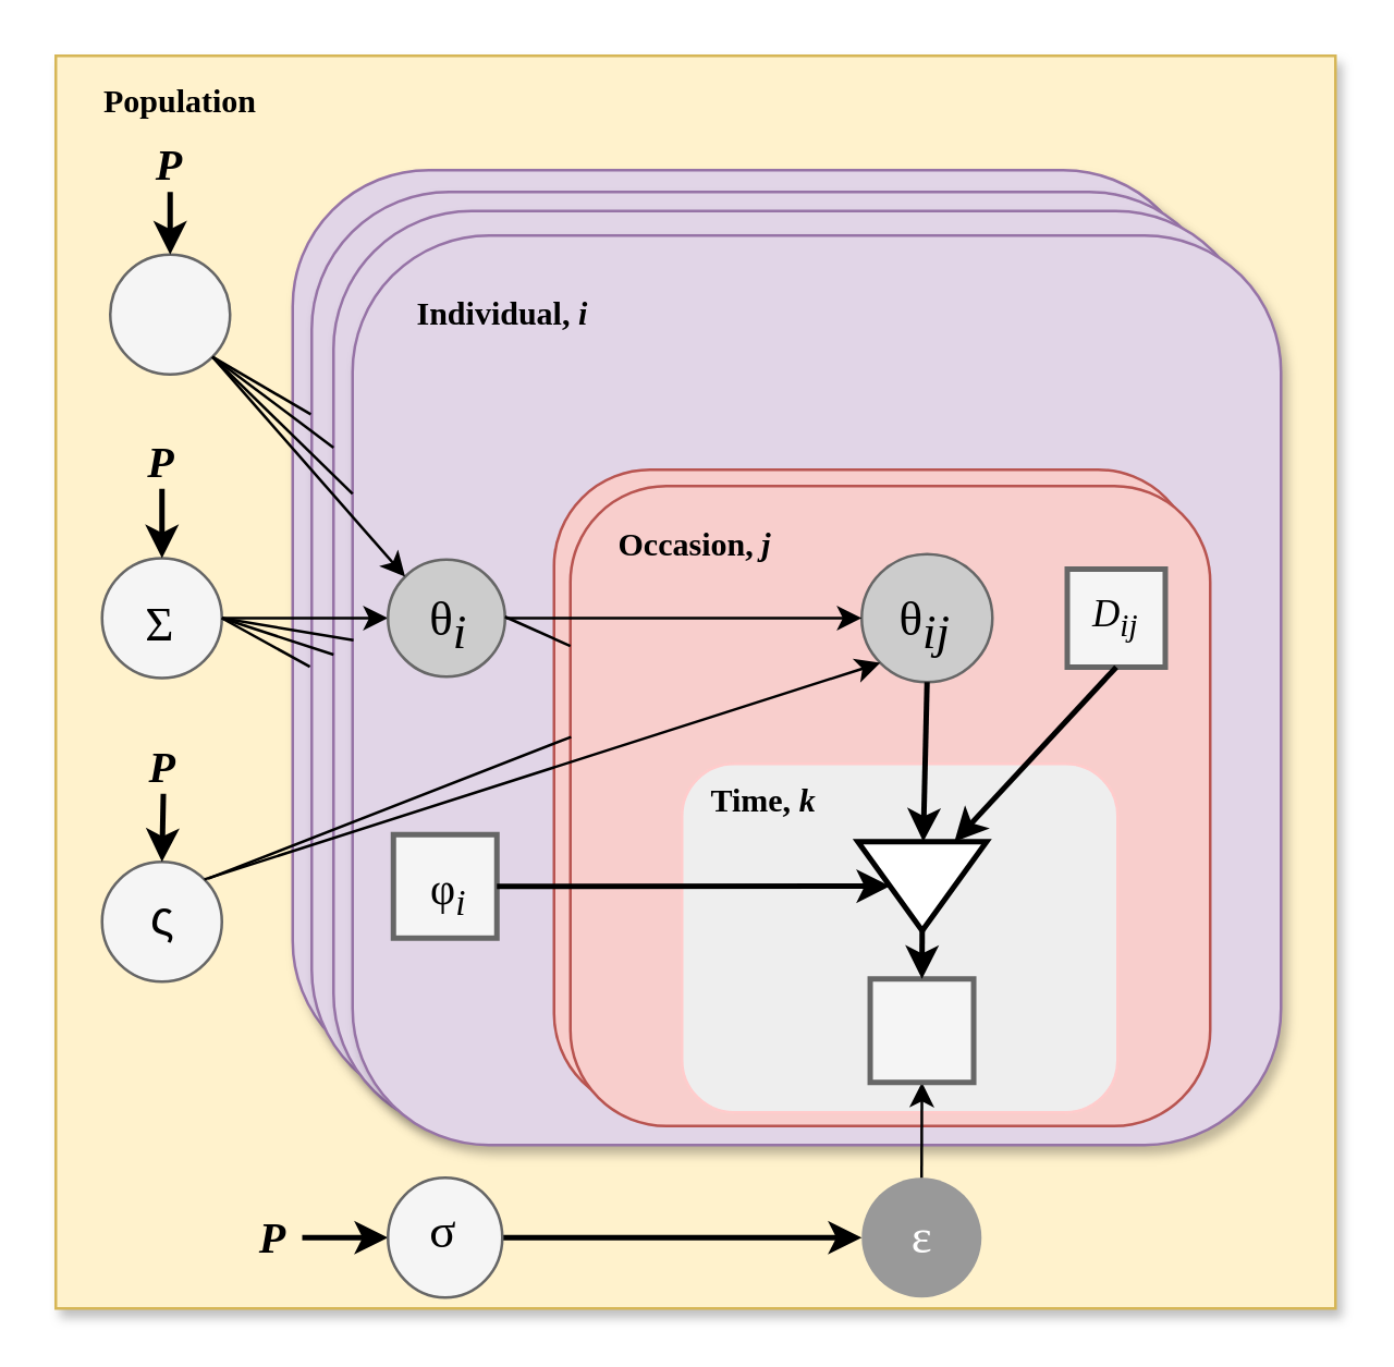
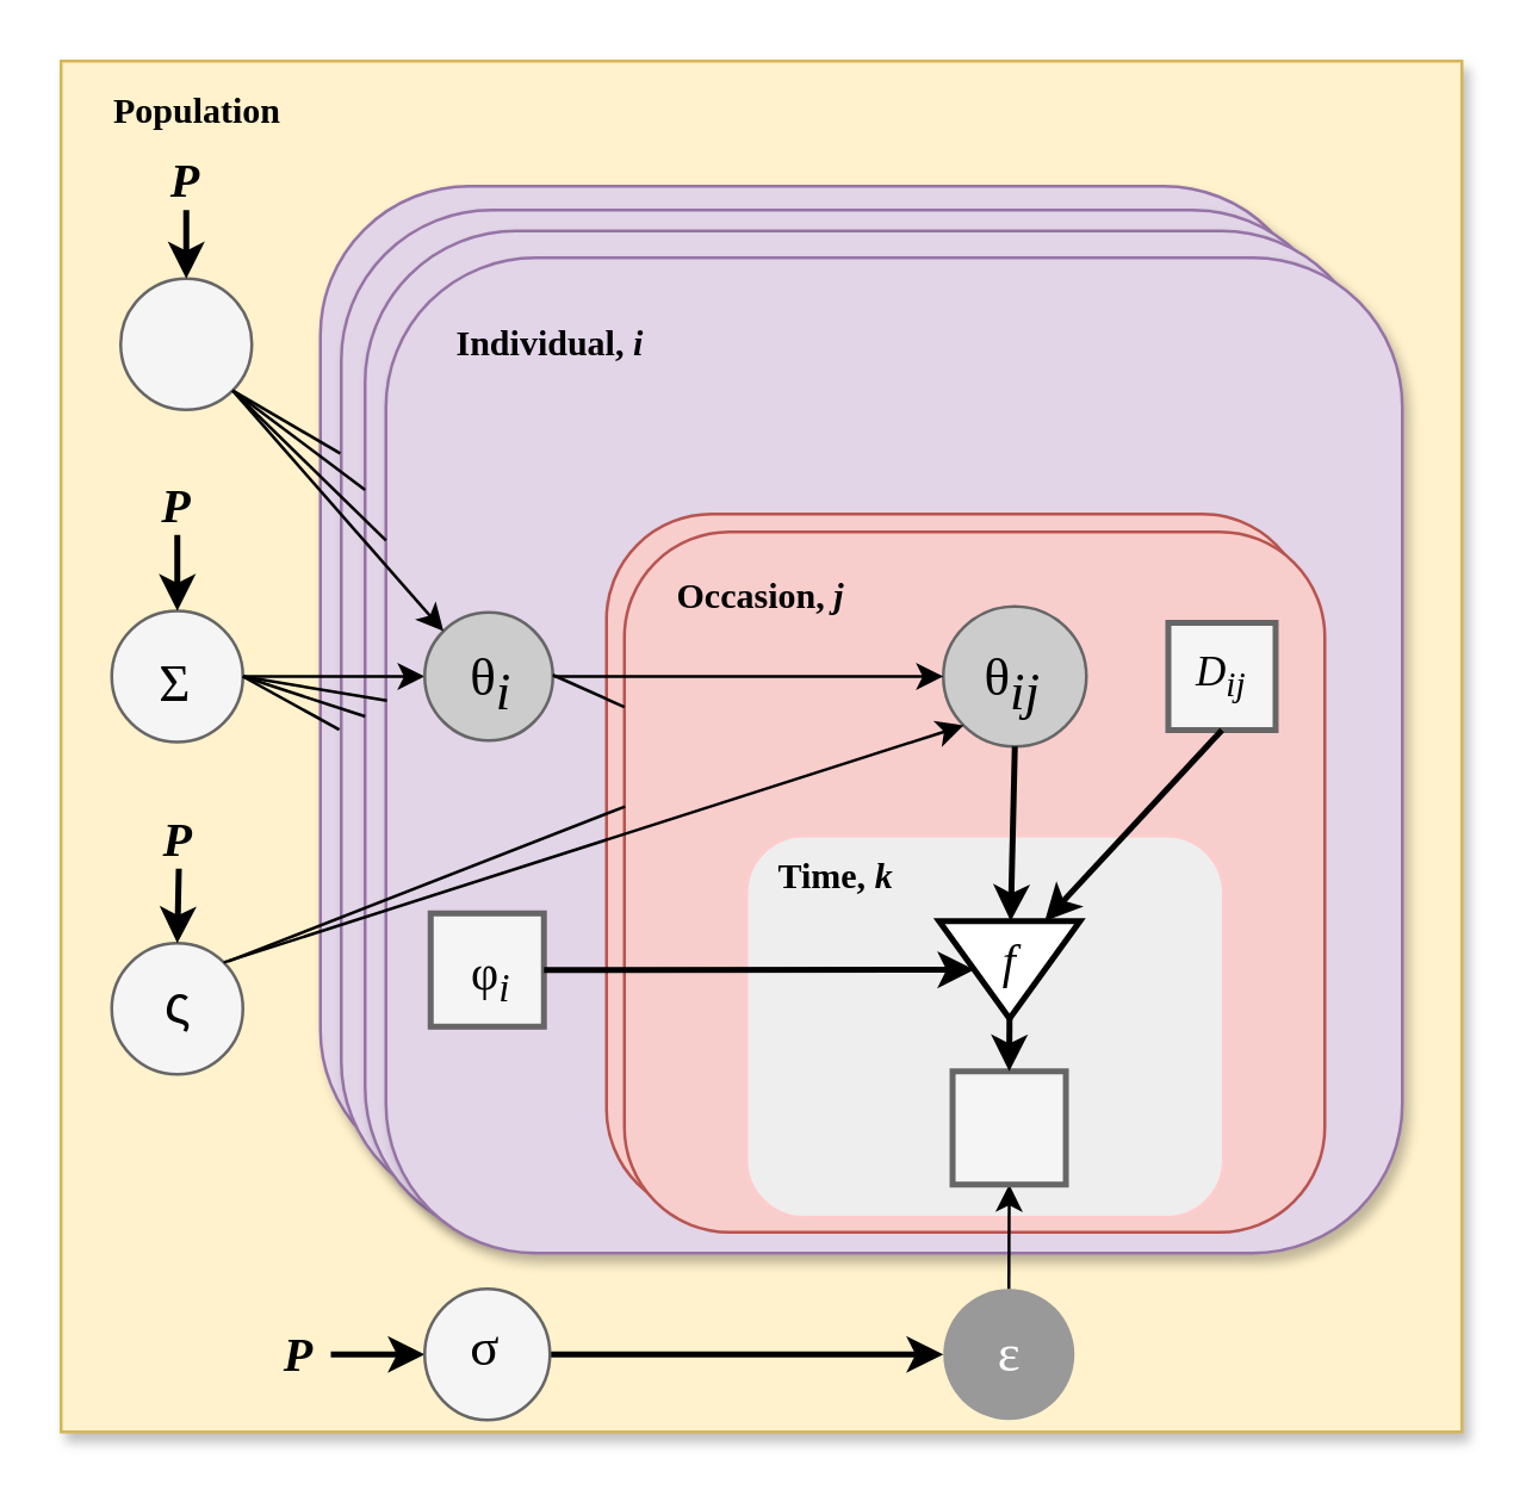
  <mxCell id="0" />
  <mxCell id="1" parent="0" />
  <mxCell id="2" value="" style="whiteSpace=wrap;html=1;shadow=1;fillColor=#fff2cc;strokeColor=#d6b656;" parent="1" vertex="1"><mxGeometry x="20" y="20" width="470" height="460" as="geometry" /></mxCell>
  <mxCell id="3" value="" style="whiteSpace=wrap;html=1;aspect=fixed;rounded=1;shadow=1;fillColor=#e1d5e7;strokeColor=#9673a6;" parent="1" vertex="1"><mxGeometry x="107" y="62" width="333" height="333" as="geometry" /></mxCell>
  <mxCell id="4" value="" style="whiteSpace=wrap;html=1;aspect=fixed;rounded=1;shadow=1;fillColor=#e1d5e7;strokeColor=#9673a6;" parent="1" vertex="1"><mxGeometry x="114" y="70" width="336" height="336" as="geometry" /></mxCell>
  <mxCell id="5" value="" style="whiteSpace=wrap;html=1;aspect=fixed;rounded=1;shadow=1;fillColor=#e1d5e7;strokeColor=#9673a6;" parent="1" vertex="1"><mxGeometry x="122" y="77" width="338" height="338" as="geometry" /></mxCell>
  <mxCell id="6" value="" style="whiteSpace=wrap;html=1;rounded=1;comic=0;glass=0;shadow=1;fillColor=#e1d5e7;strokeColor=#9673a6;" parent="1" vertex="1"><mxGeometry x="129" y="86" width="341" height="334" as="geometry" /></mxCell>
  <mxCell id="7" value="" style="whiteSpace=wrap;html=1;aspect=fixed;rounded=1;fillColor=#f8cecc;strokeColor=#b85450;" parent="1" vertex="1"><mxGeometry x="203" y="172" width="235" height="235" as="geometry" /></mxCell>
  <mxCell id="8" value="" style="whiteSpace=wrap;html=1;aspect=fixed;rounded=1;fillColor=#f8cecc;strokeColor=#b85450;" parent="1" vertex="1"><mxGeometry x="209" y="178" width="235" height="235" as="geometry" /></mxCell>
  <mxCell id="9" style="edgeStyle=orthogonalEdgeStyle;rounded=0;orthogonalLoop=1;jettySize=auto;html=1;exitX=1;exitY=0.5;exitDx=0;exitDy=0;fontFamily=Times New Roman;strokeWidth=1;" parent="1" source="10" target="13" edge="1"><mxGeometry relative="1" as="geometry"><mxPoint x="67" y="226.5" as="sourcePoint" /></mxGeometry></mxCell>
  <mxCell id="10" value="" style="ellipse;whiteSpace=wrap;html=1;aspect=fixed;fillColor=#f5f5f5;strokeColor=#666666;fontColor=#333333;" parent="1" vertex="1"><mxGeometry x="37" y="204.5" width="44" height="44" as="geometry" /></mxCell>
  <mxCell id="11" value="" style="ellipse;whiteSpace=wrap;html=1;aspect=fixed;fillColor=#CCCCCC;strokeColor=#666666;fontColor=#333333;strokeWidth=1;" parent="1" vertex="1"><mxGeometry x="316" y="203" width="48" height="47" as="geometry" /></mxCell>
  <mxCell id="12" style="edgeStyle=orthogonalEdgeStyle;rounded=0;orthogonalLoop=1;jettySize=auto;html=1;exitX=1;exitY=0.5;exitDx=0;exitDy=0;fontFamily=Times New Roman;strokeWidth=1;" parent="1" source="13" target="11" edge="1"><mxGeometry relative="1" as="geometry" /></mxCell>
  <mxCell id="13" value="" style="ellipse;whiteSpace=wrap;html=1;fillColor=#CCCCCC;strokeColor=#666666;fontColor=#333333;" parent="1" vertex="1"><mxGeometry x="142" y="205" width="43" height="43" as="geometry" /></mxCell>
  <mxCell id="14" value="" style="ellipse;whiteSpace=wrap;html=1;aspect=fixed;fillColor=#f5f5f5;strokeColor=#666666;fontColor=#333333;" parent="1" vertex="1"><mxGeometry x="40" y="93" width="44" height="44" as="geometry" /></mxCell>
  <mxCell id="15" value="" style="ellipse;whiteSpace=wrap;html=1;aspect=fixed;fillColor=#f5f5f5;strokeColor=#666666;fontColor=#333333;" parent="1" vertex="1"><mxGeometry x="37" y="316" width="44" height="44" as="geometry" /></mxCell>
  <mxCell id="16" value="&lt;font face=&quot;Times New Roman&quot;&gt;&lt;b&gt;&lt;span class=&quot;sb-1&quot;&gt;&lt;span class=&quot;dt &quot;&gt;&lt;span class=&quot;dtText&quot;&gt;&lt;span class=&quot;ex-sent first-child t no-aq sents&quot;&gt;&lt;span class=&quot;mw_t_wi&quot;&gt;Occasion&lt;/span&gt;&lt;/span&gt;&lt;/span&gt;&lt;/span&gt;&lt;/span&gt;, &lt;i&gt;j&lt;/i&gt;&lt;/b&gt;&lt;/font&gt;" style="text;html=1;strokeColor=none;fillColor=none;align=left;verticalAlign=middle;whiteSpace=wrap;rounded=0;" parent="1" vertex="1"><mxGeometry x="224.5" y="190" width="115" height="20" as="geometry" /></mxCell>
  <mxCell id="17" value="&lt;font face=&quot;Times New Roman&quot;&gt;&lt;b&gt;Individual, &lt;i&gt;i&lt;/i&gt;&lt;/b&gt;&lt;/font&gt;" style="text;html=1;strokeColor=none;fillColor=none;align=left;verticalAlign=middle;whiteSpace=wrap;rounded=0;" parent="1" vertex="1"><mxGeometry x="151" y="105" width="115" height="20" as="geometry" /></mxCell>
  <mxCell id="18" value="&lt;font face=&quot;Times New Roman&quot;&gt;&lt;b&gt;Population&lt;/b&gt;&lt;/font&gt;" style="text;html=1;strokeColor=none;fillColor=none;align=left;verticalAlign=middle;whiteSpace=wrap;rounded=0;" parent="1" vertex="1"><mxGeometry x="36" y="27" width="115" height="20" as="geometry" /></mxCell>
  <mxCell id="19" style="edgeStyle=orthogonalEdgeStyle;rounded=0;orthogonalLoop=1;jettySize=auto;html=1;exitX=0.5;exitY=1;exitDx=0;exitDy=0;fontFamily=Times New Roman;strokeWidth=2;" parent="1" source="20" target="14" edge="1"><mxGeometry relative="1" as="geometry" /></mxCell>
  <mxCell id="20" value="&lt;b&gt;&lt;font style=&quot;font-size: 16px&quot;&gt;&lt;i&gt;P&lt;/i&gt;&lt;/font&gt;&lt;/b&gt;" style="text;html=1;strokeColor=none;fillColor=none;align=center;verticalAlign=middle;whiteSpace=wrap;rounded=0;fontFamily=Times New Roman;" parent="1" vertex="1"><mxGeometry x="42" y="50" width="40" height="20" as="geometry" /></mxCell>
  <mxCell id="21" style="edgeStyle=orthogonalEdgeStyle;rounded=0;orthogonalLoop=1;jettySize=auto;html=1;exitX=0.5;exitY=1;exitDx=0;exitDy=0;entryX=0.5;entryY=0;entryDx=0;entryDy=0;fontFamily=Times New Roman;strokeWidth=2;" parent="1" source="22" target="10" edge="1"><mxGeometry relative="1" as="geometry" /></mxCell>
  <mxCell id="22" value="&lt;b&gt;&lt;font style=&quot;font-size: 16px&quot;&gt;&lt;i&gt;P&lt;/i&gt;&lt;/font&gt;&lt;/b&gt;" style="text;html=1;strokeColor=none;fillColor=none;align=center;verticalAlign=middle;whiteSpace=wrap;rounded=0;fontFamily=Times New Roman;" parent="1" vertex="1"><mxGeometry x="39" y="159" width="40" height="20" as="geometry" /></mxCell>
  <mxCell id="23" style="edgeStyle=orthogonalEdgeStyle;rounded=0;orthogonalLoop=1;jettySize=auto;html=1;exitX=0.5;exitY=1;exitDx=0;exitDy=0;entryX=0.5;entryY=0;entryDx=0;entryDy=0;fontFamily=Times New Roman;strokeWidth=2;" parent="1" source="24" target="15" edge="1"><mxGeometry relative="1" as="geometry" /></mxCell>
  <mxCell id="24" value="&lt;b&gt;&lt;font style=&quot;font-size: 16px&quot;&gt;&lt;i&gt;P&lt;/i&gt;&lt;/font&gt;&lt;/b&gt;" style="text;html=1;strokeColor=none;fillColor=none;align=center;verticalAlign=middle;whiteSpace=wrap;rounded=0;fontFamily=Times New Roman;" parent="1" vertex="1"><mxGeometry x="42" y="271" width="35" height="20" as="geometry" /></mxCell>
  <mxCell id="25" style="edgeStyle=orthogonalEdgeStyle;rounded=0;orthogonalLoop=1;jettySize=auto;html=1;exitX=1;exitY=0.5;exitDx=0;exitDy=0;entryX=0;entryY=0.5;entryDx=0;entryDy=0;strokeWidth=2;" parent="1" source="26" target="37" edge="1"><mxGeometry relative="1" as="geometry" /></mxCell>
  <mxCell id="26" value="&lt;b&gt;&lt;font style=&quot;font-size: 16px&quot;&gt;&lt;i&gt;P&lt;/i&gt;&lt;/font&gt;&lt;/b&gt;" style="text;html=1;strokeColor=none;fillColor=none;align=center;verticalAlign=middle;whiteSpace=wrap;rounded=0;fontFamily=Times New Roman;" parent="1" vertex="1"><mxGeometry x="88.5" y="444" width="22" height="20" as="geometry" /></mxCell>
  <mxCell id="27" value="&lt;font style=&quot;font-size: 18px&quot;&gt;Σ&lt;/font&gt;" style="text;html=1;fontFamily=Times New Roman;align=center;" parent="1" vertex="1"><mxGeometry x="43" y="212" width="30" height="30" as="geometry" /></mxCell>
  <mxCell id="28" value="" style="endArrow=classic;html=1;fontFamily=Times New Roman;entryX=0;entryY=1;entryDx=0;entryDy=0;exitX=1;exitY=0;exitDx=0;exitDy=0;strokeWidth=1;" parent="1" source="15" target="11" edge="1"><mxGeometry width="50" height="50" relative="1" as="geometry"><mxPoint x="68" y="339" as="sourcePoint" /><mxPoint x="118" y="289" as="targetPoint" /></mxGeometry></mxCell>
  <mxCell id="29" value="" style="endArrow=classic;html=1;fontFamily=Times New Roman;entryX=0;entryY=0;entryDx=0;entryDy=0;exitX=1;exitY=1;exitDx=0;exitDy=0;strokeWidth=1;" parent="1" source="14" target="13" edge="1"><mxGeometry width="50" height="50" relative="1" as="geometry"><mxPoint x="66" y="113" as="sourcePoint" /><mxPoint x="116" y="63" as="targetPoint" /></mxGeometry></mxCell>
  <mxCell id="30" value="" style="whiteSpace=wrap;html=1;strokeWidth=2;aspect=fixed;fillColor=#f5f5f5;strokeColor=#666666;fontColor=#333333;" parent="1" vertex="1"><mxGeometry x="144" y="306" width="38" height="38" as="geometry" /></mxCell>
  <mxCell id="31" value="φ&lt;i&gt;&lt;sub&gt;i&lt;/sub&gt;&lt;/i&gt;" style="text;html=1;fontFamily=Times New Roman;align=center;fontSize=16;" parent="1" vertex="1"><mxGeometry x="149.37" y="309.5" width="30" height="29" as="geometry" /></mxCell>
  <mxCell id="32" value="" style="whiteSpace=wrap;html=1;strokeWidth=2;aspect=fixed;fillColor=#f5f5f5;strokeColor=#666666;fontColor=#333333;" parent="1" vertex="1"><mxGeometry x="391.5" y="208.5" width="36" height="36" as="geometry" /></mxCell>
  <mxCell id="33" value="&lt;font style=&quot;font-size: 18px&quot;&gt;θ&lt;sub&gt;&lt;i style=&quot;font-size: 18px&quot;&gt;i&lt;/i&gt;&lt;/sub&gt;&lt;/font&gt;" style="text;html=1;fontSize=16;fontFamily=Times New Roman;align=center;" parent="1" vertex="1"><mxGeometry x="148.5" y="210" width="30" height="30" as="geometry" /></mxCell>
  <mxCell id="34" value="&lt;font style=&quot;font-size: 18px&quot;&gt;θ&lt;sub&gt;&lt;i style=&quot;font-size: 18px&quot;&gt;ij&lt;/i&gt;&lt;/sub&gt;&lt;/font&gt;" style="text;html=1;fontSize=16;fontFamily=Times New Roman;align=center;" parent="1" vertex="1"><mxGeometry x="324" y="210" width="30" height="30" as="geometry" /></mxCell>
  <mxCell id="35" value="&lt;font style=&quot;font-size: 14px&quot;&gt;&lt;i&gt;D&lt;sub&gt;i&lt;/sub&gt;&lt;/i&gt;&lt;font style=&quot;font-size: 14px&quot;&gt;&lt;i&gt;&lt;sub&gt;j&lt;/sub&gt;&lt;/i&gt;&lt;/font&gt;&lt;/font&gt;" style="text;html=1;strokeColor=none;fillColor=none;align=center;verticalAlign=middle;whiteSpace=wrap;rounded=0;fontFamily=Times New Roman;" parent="1" vertex="1"><mxGeometry x="389" y="216.5" width="41" height="20" as="geometry" /></mxCell>
  <mxCell id="36" style="edgeStyle=orthogonalEdgeStyle;rounded=0;orthogonalLoop=1;jettySize=auto;html=1;exitX=1;exitY=0.5;exitDx=0;exitDy=0;entryX=0;entryY=0.5;entryDx=0;entryDy=0;strokeWidth=2;" parent="1" source="37" target="47" edge="1"><mxGeometry relative="1" as="geometry" /></mxCell>
  <mxCell id="37" value="" style="ellipse;whiteSpace=wrap;html=1;fillColor=#f5f5f5;strokeColor=#666666;fontColor=#333333;" parent="1" vertex="1"><mxGeometry x="142" y="432" width="42" height="44" as="geometry" /></mxCell>
  <mxCell id="38" value="&lt;font style=&quot;font-size: 18px&quot;&gt;σ&lt;/font&gt;" style="text;html=1;fontSize=16;fontFamily=Times New Roman;align=center;" parent="1" vertex="1"><mxGeometry x="146" y="435" width="32" height="30" as="geometry" /></mxCell>
  <mxCell id="39" value="" style="endArrow=none;html=1;strokeWidth=1;fontFamily=Times New Roman;fontSize=16;exitX=1;exitY=1;exitDx=0;exitDy=0;entryX=0;entryY=0.284;entryDx=0;entryDy=0;entryPerimeter=0;" parent="1" source="14" target="6" edge="1"><mxGeometry width="50" height="50" relative="1" as="geometry"><mxPoint x="60" y="136" as="sourcePoint" /><mxPoint x="110" y="86" as="targetPoint" /></mxGeometry></mxCell>
  <mxCell id="40" value="" style="endArrow=none;html=1;strokeWidth=1;fontFamily=Times New Roman;fontSize=16;entryX=0;entryY=0.257;entryDx=0;entryDy=0;exitX=1;exitY=1;exitDx=0;exitDy=0;entryPerimeter=0;" parent="1" source="14" target="5" edge="1"><mxGeometry width="50" height="50" relative="1" as="geometry"><mxPoint x="61" y="129" as="sourcePoint" /><mxPoint x="122.14" y="180.5" as="targetPoint" /></mxGeometry></mxCell>
  <mxCell id="41" value="" style="endArrow=none;html=1;strokeWidth=1;fontFamily=Times New Roman;fontSize=16;entryX=-0.001;entryY=0.243;entryDx=0;entryDy=0;entryPerimeter=0;exitX=1;exitY=1;exitDx=0;exitDy=0;" parent="1" source="14" target="4" edge="1"><mxGeometry width="50" height="50" relative="1" as="geometry"><mxPoint x="53.206" y="120.306" as="sourcePoint" /><mxPoint x="107" y="156" as="targetPoint" /></mxGeometry></mxCell>
  <mxCell id="42" value="" style="endArrow=none;html=1;strokeWidth=1;fontFamily=Times New Roman;fontSize=16;entryX=0.001;entryY=0.445;entryDx=0;entryDy=0;entryPerimeter=0;exitX=1;exitY=0.5;exitDx=0;exitDy=0;" parent="1" source="10" target="6" edge="1"><mxGeometry width="50" height="50" relative="1" as="geometry"><mxPoint x="65" y="225" as="sourcePoint" /><mxPoint x="125.44" y="275.62" as="targetPoint" /></mxGeometry></mxCell>
  <mxCell id="43" value="" style="endArrow=none;html=1;strokeWidth=1;fontFamily=Times New Roman;fontSize=16;entryX=-0.002;entryY=0.519;entryDx=0;entryDy=0;exitX=1;exitY=0.5;exitDx=0;exitDy=0;entryPerimeter=0;" parent="1" source="10" target="4" edge="1"><mxGeometry width="50" height="50" relative="1" as="geometry"><mxPoint x="56" y="228.9" as="sourcePoint" /><mxPoint x="114" y="234.1" as="targetPoint" /></mxGeometry></mxCell>
  <mxCell id="44" value="" style="endArrow=none;html=1;strokeWidth=1;fontFamily=Times New Roman;fontSize=16;entryX=0;entryY=0.482;entryDx=0;entryDy=0;entryPerimeter=0;exitX=1;exitY=0.5;exitDx=0;exitDy=0;" parent="1" source="10" target="5" edge="1"><mxGeometry width="50" height="50" relative="1" as="geometry"><mxPoint x="65" y="228" as="sourcePoint" /><mxPoint x="107.5" y="236.5" as="targetPoint" /></mxGeometry></mxCell>
  <mxCell id="45" value="" style="endArrow=none;html=1;strokeWidth=1;fontFamily=Times New Roman;fontSize=16;entryX=0.001;entryY=0.392;entryDx=0;entryDy=0;entryPerimeter=0;exitX=0.885;exitY=0.14;exitDx=0;exitDy=0;exitPerimeter=0;" parent="1" source="15" target="8" edge="1"><mxGeometry width="50" height="50" relative="1" as="geometry"><mxPoint x="65.5" y="321.28" as="sourcePoint" /><mxPoint x="209" y="270.723" as="targetPoint" /></mxGeometry></mxCell>
  <mxCell id="46" value="" style="endArrow=none;html=1;strokeWidth=1;fontFamily=Times New Roman;fontSize=16;entryX=0;entryY=0.25;entryDx=0;entryDy=0;" parent="1" target="8" edge="1"><mxGeometry width="50" height="50" relative="1" as="geometry"><mxPoint x="185" y="226" as="sourcePoint" /><mxPoint x="235" y="176" as="targetPoint" /></mxGeometry></mxCell>
  <mxCell id="47" value="" style="ellipse;whiteSpace=wrap;html=1;fillColor=#999999;strokeColor=none;fontColor=#333333;" parent="1" vertex="1"><mxGeometry x="316" y="432" width="44" height="44" as="geometry" /></mxCell>
  <mxCell id="48" value="&lt;div style=&quot;font-size: 18px&quot; align=&quot;center&quot;&gt;&lt;font style=&quot;font-size: 18px&quot; face=&quot;Times New Roman&quot; color=&quot;#FFFFFF&quot;&gt;ε&lt;/font&gt;&lt;/div&gt;" style="text;html=1;align=center;" parent="1" vertex="1"><mxGeometry x="321.12" y="437" width="33" height="30" as="geometry" /></mxCell>
  <mxCell id="49" value="ς" style="text;html=1;align=center;fontSize=18;" parent="1" vertex="1"><mxGeometry x="44" y="320" width="30" height="30" as="geometry" /></mxCell>
  <mxCell id="50" value="" style="whiteSpace=wrap;html=1;strokeWidth=1;fillColor=#eeeeee;strokeColor=#FFCCCC;rounded=1;" parent="1" vertex="1"><mxGeometry x="250" y="280" width="160" height="128" as="geometry" /></mxCell>
  <mxCell id="51" value="" style="endArrow=classic;html=1;exitX=0.5;exitY=0;exitDx=0;exitDy=0;entryX=0.5;entryY=1;entryDx=0;entryDy=0;" parent="1" source="47" target="57" edge="1"><mxGeometry width="50" height="50" relative="1" as="geometry"><mxPoint x="300" y="440" as="sourcePoint" /><mxPoint x="350" y="390" as="targetPoint" /></mxGeometry></mxCell>
  <mxCell id="52" value="" style="endArrow=classic;html=1;strokeWidth=2;exitX=0.5;exitY=1;exitDx=0;exitDy=0;" parent="1" source="11" target="55" edge="1"><mxGeometry width="50" height="50" relative="1" as="geometry"><mxPoint x="337.66" y="250" as="sourcePoint" /><mxPoint x="337.66" y="300" as="targetPoint" /></mxGeometry></mxCell>
  <mxCell id="53" value="" style="endArrow=classic;html=1;strokeWidth=2;entryX=0.5;entryY=1;entryDx=0;entryDy=0;exitX=1;exitY=0.5;exitDx=0;exitDy=0;" parent="1" source="30" target="55" edge="1"><mxGeometry width="50" height="50" relative="1" as="geometry"><mxPoint x="220" y="350" as="sourcePoint" /><mxPoint x="270" y="300" as="targetPoint" /></mxGeometry></mxCell>
  <mxCell id="54" value="" style="group;shadow=0;rounded=0;" parent="1" vertex="1" connectable="0"><mxGeometry x="318.87" y="304.31" width="40.25" height="39.69" as="geometry" /></mxCell>
  <mxCell id="55" value="" style="triangle;whiteSpace=wrap;html=1;align=right;rotation=90;aspect=fixed;strokeWidth=2;shadow=0;rounded=0;" parent="54" vertex="1"><mxGeometry x="3" y="-3" width="32.69" height="47.25" as="geometry" /></mxCell>
+ <mxCell id="56" value="&lt;font style=&quot;font-size: 16px&quot;&gt;&lt;i&gt;f&lt;/i&gt;&lt;/font&gt;" style="text;html=1;strokeColor=none;fillColor=none;align=center;verticalAlign=middle;whiteSpace=wrap;rounded=0;fontFamily=Times New Roman;" parent="54" vertex="1"><mxGeometry x="2.69" y="5.19" width="33" height="24.81" as="geometry" /></mxCell>
  <mxCell id="57" value="" style="whiteSpace=wrap;html=1;aspect=fixed;strokeWidth=2;fillColor=#f5f5f5;strokeColor=#666666;fontColor=#333333;" parent="1" vertex="1"><mxGeometry x="319.12" y="359" width="38" height="38" as="geometry" /></mxCell>
  <mxCell id="58" value="" style="endArrow=classic;html=1;fontFamily=Times New Roman;fontSize=16;exitX=0.5;exitY=1;exitDx=0;exitDy=0;strokeWidth=2;entryX=0;entryY=0.25;entryDx=0;entryDy=0;" parent="1" source="32" target="55" edge="1"><mxGeometry width="50" height="50" relative="1" as="geometry"><mxPoint x="499" y="223" as="sourcePoint" /><mxPoint x="439" y="282.75" as="targetPoint" /></mxGeometry></mxCell>
  <mxCell id="59" value="&lt;font face=&quot;Times New Roman&quot;&gt;&lt;b&gt;Time, &lt;i&gt;k&lt;/i&gt;&lt;/b&gt;&lt;/font&gt;" style="text;html=1;strokeColor=none;fillColor=none;align=left;verticalAlign=middle;whiteSpace=wrap;rounded=0;" parent="1" vertex="1"><mxGeometry x="259" y="284.31" width="48" height="20" as="geometry" /></mxCell>
  <mxCell id="60" style="edgeStyle=orthogonalEdgeStyle;rounded=0;orthogonalLoop=1;jettySize=auto;html=1;exitX=1;exitY=0.5;exitDx=0;exitDy=0;entryX=0.5;entryY=0;entryDx=0;entryDy=0;strokeWidth=2;" parent="1" source="55" target="57" edge="1"><mxGeometry relative="1" as="geometry" /></mxCell>
